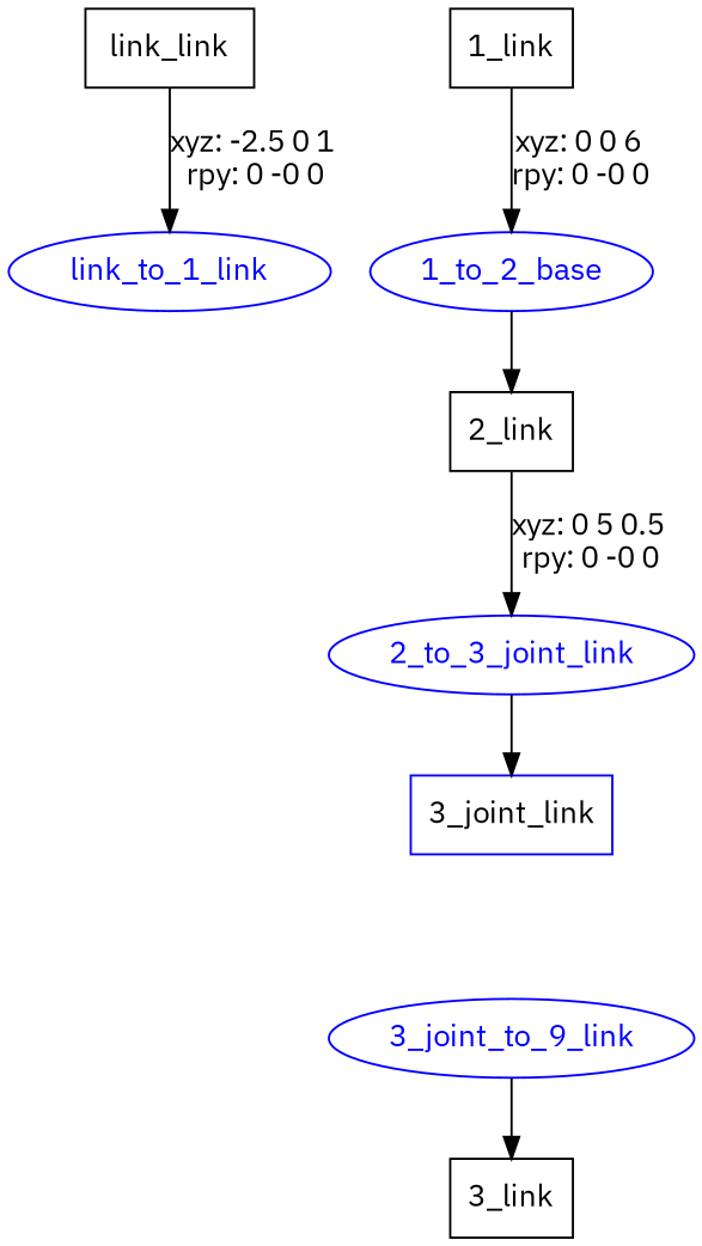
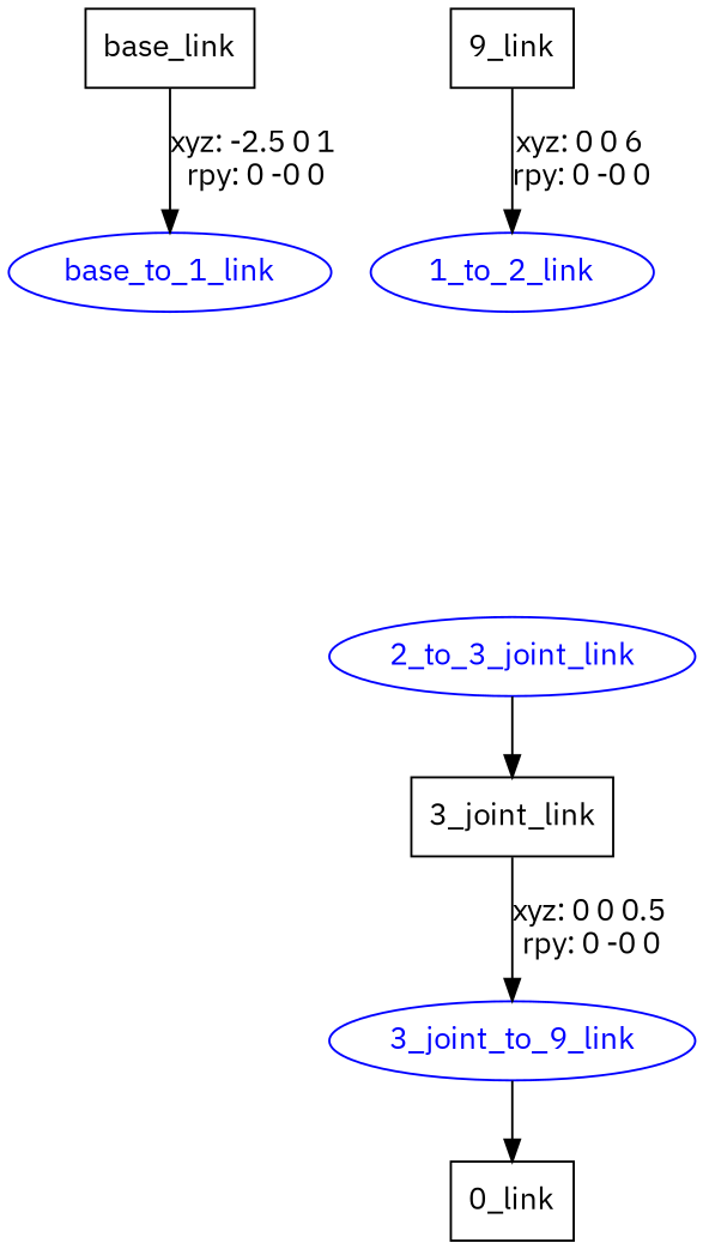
  digraph {
    fontname="IBM Plex Sans"
    node [fontname="IBM Plex Sans" shape=box]
    edge [fontname="IBM Plex Sans"]
-   n1 [label=link_link]
-   base_to_1_link [color=blue fontcolor=blue shape=ellipse label=link_to_1_link]
-   n3 [label="1_link"]
-   "1_to_2_link" [color=blue fontcolor=blue shape=ellipse label="1_to_2_base"]
-   n5 [label="2_link"]
+   n1 [label=base_link]
+   base_to_1_link [color=blue fontcolor=blue shape=ellipse]
+   n3 [label="9_link"]
+   "1_to_2_link" [color=blue fontcolor=blue shape=ellipse]
    "2_to_3_joint_link" [color=blue fontcolor=blue shape=ellipse]
-   n7 [label="3_joint_link" color=blue]
+   n7 [label="3_joint_link"]
    n8 [color=blue fontcolor=blue label="3_joint_to_9_link" shape=ellipse]
-   n9 [label="3_link"]
+   n9 [label="0_link"]
    n1 -> base_to_1_link [label="xyz: -2.5 0 1 \nrpy: 0 -0 0"]
    n3 -> "1_to_2_link" [label="xyz: 0 0 6 \nrpy: 0 -0 0"]
-   "1_to_2_link" -> n5
-   n5 -> "2_to_3_joint_link" [label="xyz: 0 5 0.5 \nrpy: 0 -0 0"]
    "2_to_3_joint_link" -> n7
+   n7 -> n8 [label="xyz: 0 0 0.5 \nrpy: 0 -0 0"]
    n8 -> n9
  }
